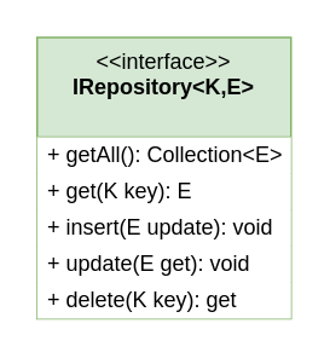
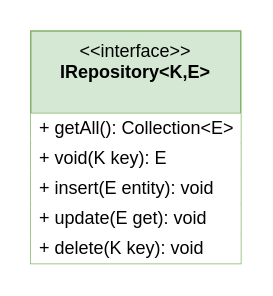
  <mxCell id="0" />
  <mxCell id="1" parent="0" />
  <mxCell id="2" value="&amp;lt;&amp;lt;interface&amp;gt;&amp;gt;&lt;br&gt;&lt;b&gt;IRepository&amp;lt;K,E&amp;gt;&lt;/b&gt;" style="swimlane;fontStyle=0;align=center;verticalAlign=top;childLayout=stackLayout;horizontal=1;startSize=55;horizontalStack=0;resizeParent=1;resizeParentMax=0;resizeLast=0;collapsible=0;marginBottom=0;html=1;whiteSpace=wrap;fillColor=#d5e8d4;strokeColor=#82b366;" vertex="1" parent="1"><mxGeometry x="20" y="20" width="140" height="155" as="geometry" /></mxCell>
  <mxCell id="3" value="+ getAll(): Collection&amp;lt;E&amp;gt;" style="text;html=1;align=left;verticalAlign=middle;spacingLeft=4;spacingRight=4;overflow=hidden;rotatable=0;points=[[0,0.5],[1,0.5]];portConstraint=eastwest;whiteSpace=wrap;fillColor=default;" vertex="1" parent="2"><mxGeometry y="55" width="140" height="20" as="geometry" /></mxCell>
- <mxCell id="4" value="+ get(K key): E" style="text;html=1;align=left;verticalAlign=middle;spacingLeft=4;spacingRight=4;overflow=hidden;rotatable=0;points=[[0,0.5],[1,0.5]];portConstraint=eastwest;whiteSpace=wrap;fillColor=default;" vertex="1" parent="2"><mxGeometry y="75" width="140" height="20" as="geometry" /></mxCell>
- <mxCell id="5" value="+ insert(E update): void" style="text;html=1;align=left;verticalAlign=middle;spacingLeft=4;spacingRight=4;overflow=hidden;rotatable=0;points=[[0,0.5],[1,0.5]];portConstraint=eastwest;whiteSpace=wrap;fillColor=default;" vertex="1" parent="2"><mxGeometry y="95" width="140" height="20" as="geometry" /></mxCell>
+ <mxCell id="4" value="+ void(K key): E" style="text;html=1;align=left;verticalAlign=middle;spacingLeft=4;spacingRight=4;overflow=hidden;rotatable=0;points=[[0,0.5],[1,0.5]];portConstraint=eastwest;whiteSpace=wrap;fillColor=default;" vertex="1" parent="2"><mxGeometry y="75" width="140" height="20" as="geometry" /></mxCell>
+ <mxCell id="5" value="+ insert(E entity): void" style="text;html=1;align=left;verticalAlign=middle;spacingLeft=4;spacingRight=4;overflow=hidden;rotatable=0;points=[[0,0.5],[1,0.5]];portConstraint=eastwest;whiteSpace=wrap;fillColor=default;" vertex="1" parent="2"><mxGeometry y="95" width="140" height="20" as="geometry" /></mxCell>
  <mxCell id="6" value="+ update(E get): void" style="text;html=1;align=left;verticalAlign=middle;spacingLeft=4;spacingRight=4;overflow=hidden;rotatable=0;points=[[0,0.5],[1,0.5]];portConstraint=eastwest;whiteSpace=wrap;fillColor=default;" vertex="1" parent="2"><mxGeometry y="115" width="140" height="20" as="geometry" /></mxCell>
- <mxCell id="7" value="+ delete(K key): get&amp;nbsp;" style="text;html=1;align=left;verticalAlign=middle;spacingLeft=4;spacingRight=4;overflow=hidden;rotatable=0;points=[[0,0.5],[1,0.5]];portConstraint=eastwest;whiteSpace=wrap;fillColor=default;" vertex="1" parent="2"><mxGeometry y="135" width="140" height="20" as="geometry" /></mxCell>
+ <mxCell id="7" value="+ delete(K key): void&amp;nbsp;" style="text;html=1;align=left;verticalAlign=middle;spacingLeft=4;spacingRight=4;overflow=hidden;rotatable=0;points=[[0,0.5],[1,0.5]];portConstraint=eastwest;whiteSpace=wrap;fillColor=default;" vertex="1" parent="2"><mxGeometry y="135" width="140" height="20" as="geometry" /></mxCell>
